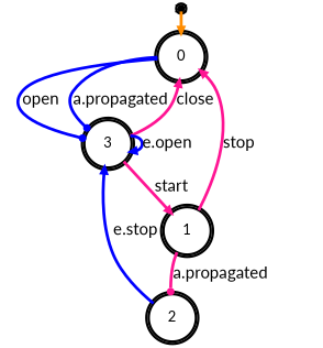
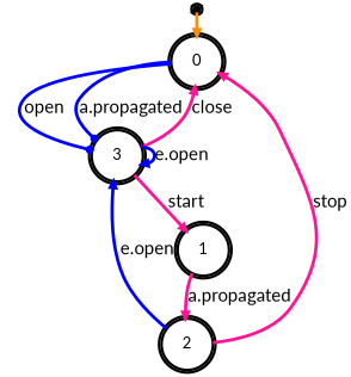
  digraph {
    fontname=Lato
    pack=true
    rankdir=TB
    node [fillcolor=white fixedsize=true fontname=Lato fontsize=24 penwidth=4 shape=doublecircle style=filled]
    edge [arrowhead=normal color=blue fontname=Lato fontsize=28 penwidth=5]
    zz [fillcolor=black height=0 width=0]
    n2 [height=1.0 label=0 width=1.0]
    n3 [height=1.0 label=3 width=1.0]
    n4 [height=1.0 label=1 width=1.0]
    n5 [height=1.0 label=2 width=1.0]
    zz -> n2 [color=darkorange]
    n2 -> n3 [arrowhead=dot label=open]
    n2 -> n3 [arrowhead=dot label="a.propagated"]
    n3 -> n2 [color=deeppink label=close]
    n3 -> n3 [label="e.open"]
    n3 -> n4 [color=deeppink label=start]
-   n4 -> n2 [color=deeppink label=stop]
-   n4 -> n5 [arrowhead=dot color=deeppink label="a.propagated"]
-   n5 -> n3 [label="e.stop"]
+   n5 -> n2 [color=deeppink label=stop]
+   n4 -> n5 [color=deeppink label="a.propagated"]
+   n5 -> n3 [label="e.open"]
  }
